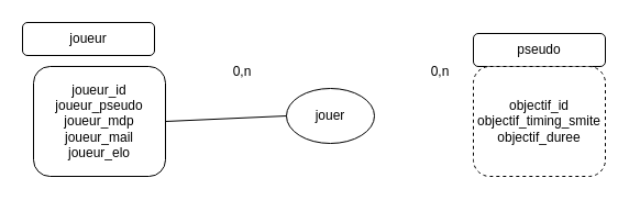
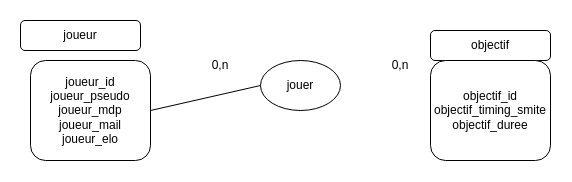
  <mxCell id="0" />
  <mxCell id="1" parent="0" />
  <mxCell id="2" value="joueur" style="rounded=1;whiteSpace=wrap;html=1;" vertex="1" parent="1"><mxGeometry x="20" y="20" width="120" height="30" as="geometry" /></mxCell>
  <mxCell id="3" value="joueur_id&lt;br&gt;joueur_pseudo&lt;br&gt;joueur_mdp&lt;br&gt;joueur_mail&lt;br&gt;joueur_elo" style="rounded=1;whiteSpace=wrap;html=1;" vertex="1" parent="1"><mxGeometry x="30" y="60" width="120" height="100" as="geometry" /></mxCell>
- <mxCell id="4" value="pseudo" style="rounded=1;whiteSpace=wrap;html=1;" vertex="1" parent="1"><mxGeometry x="430" y="30" width="120" height="30" as="geometry" /></mxCell>
- <mxCell id="5" value="objectif_id&lt;br&gt;objectif_timing_smite&lt;br&gt;objectif_duree" style="rounded=1;whiteSpace=wrap;html=1;dashed=1;" vertex="1" parent="1"><mxGeometry x="430" y="60" width="120" height="100" as="geometry" /></mxCell>
- <mxCell id="6" value="jouer" style="ellipse;whiteSpace=wrap;html=1;" vertex="1" parent="1"><mxGeometry x="260" y="80" width="80" height="50" as="geometry" /></mxCell>
+ <mxCell id="4" value="objectif" style="rounded=1;whiteSpace=wrap;html=1;" vertex="1" parent="1"><mxGeometry x="430" y="30" width="120" height="30" as="geometry" /></mxCell>
+ <mxCell id="5" value="objectif_id&lt;br&gt;objectif_timing_smite&lt;br&gt;objectif_duree" style="rounded=1;whiteSpace=wrap;html=1;" vertex="1" parent="1"><mxGeometry x="430" y="60" width="120" height="100" as="geometry" /></mxCell>
+ <mxCell id="6" value="jouer" style="ellipse;whiteSpace=wrap;html=1;" vertex="1" parent="1"><mxGeometry x="260" y="60" width="80" height="50" as="geometry" /></mxCell>
  <mxCell id="7" value="" style="endArrow=none;html=1;rounded=0;exitX=1;exitY=0.5;exitDx=0;exitDy=0;entryX=0;entryY=0.5;entryDx=0;entryDy=0;" edge="1" parent="1" source="3" target="6"><mxGeometry width="50" height="50" relative="1" as="geometry"><mxPoint x="330" y="250" as="sourcePoint" /><mxPoint x="380" y="200" as="targetPoint" /></mxGeometry></mxCell>
  <mxCell id="8" value="0,n" style="text;html=1;strokeColor=none;fillColor=none;align=center;verticalAlign=middle;whiteSpace=wrap;rounded=0;" vertex="1" parent="1"><mxGeometry x="190" y="50" width="60" height="30" as="geometry" /></mxCell>
  <mxCell id="9" value="0,n" style="text;html=1;strokeColor=none;fillColor=none;align=center;verticalAlign=middle;whiteSpace=wrap;rounded=0;" vertex="1" parent="1"><mxGeometry x="370" y="50" width="60" height="30" as="geometry" /></mxCell>
